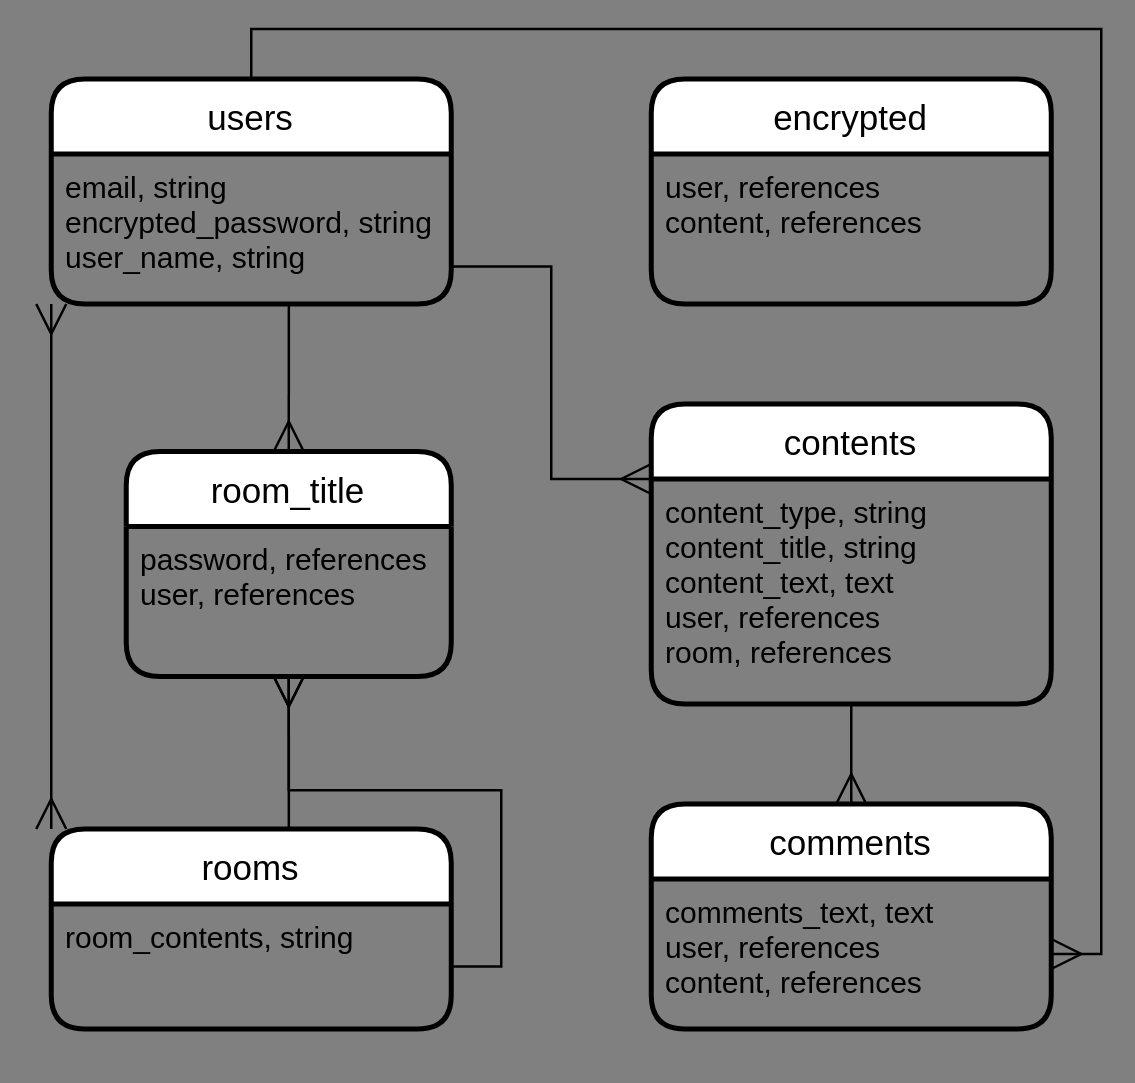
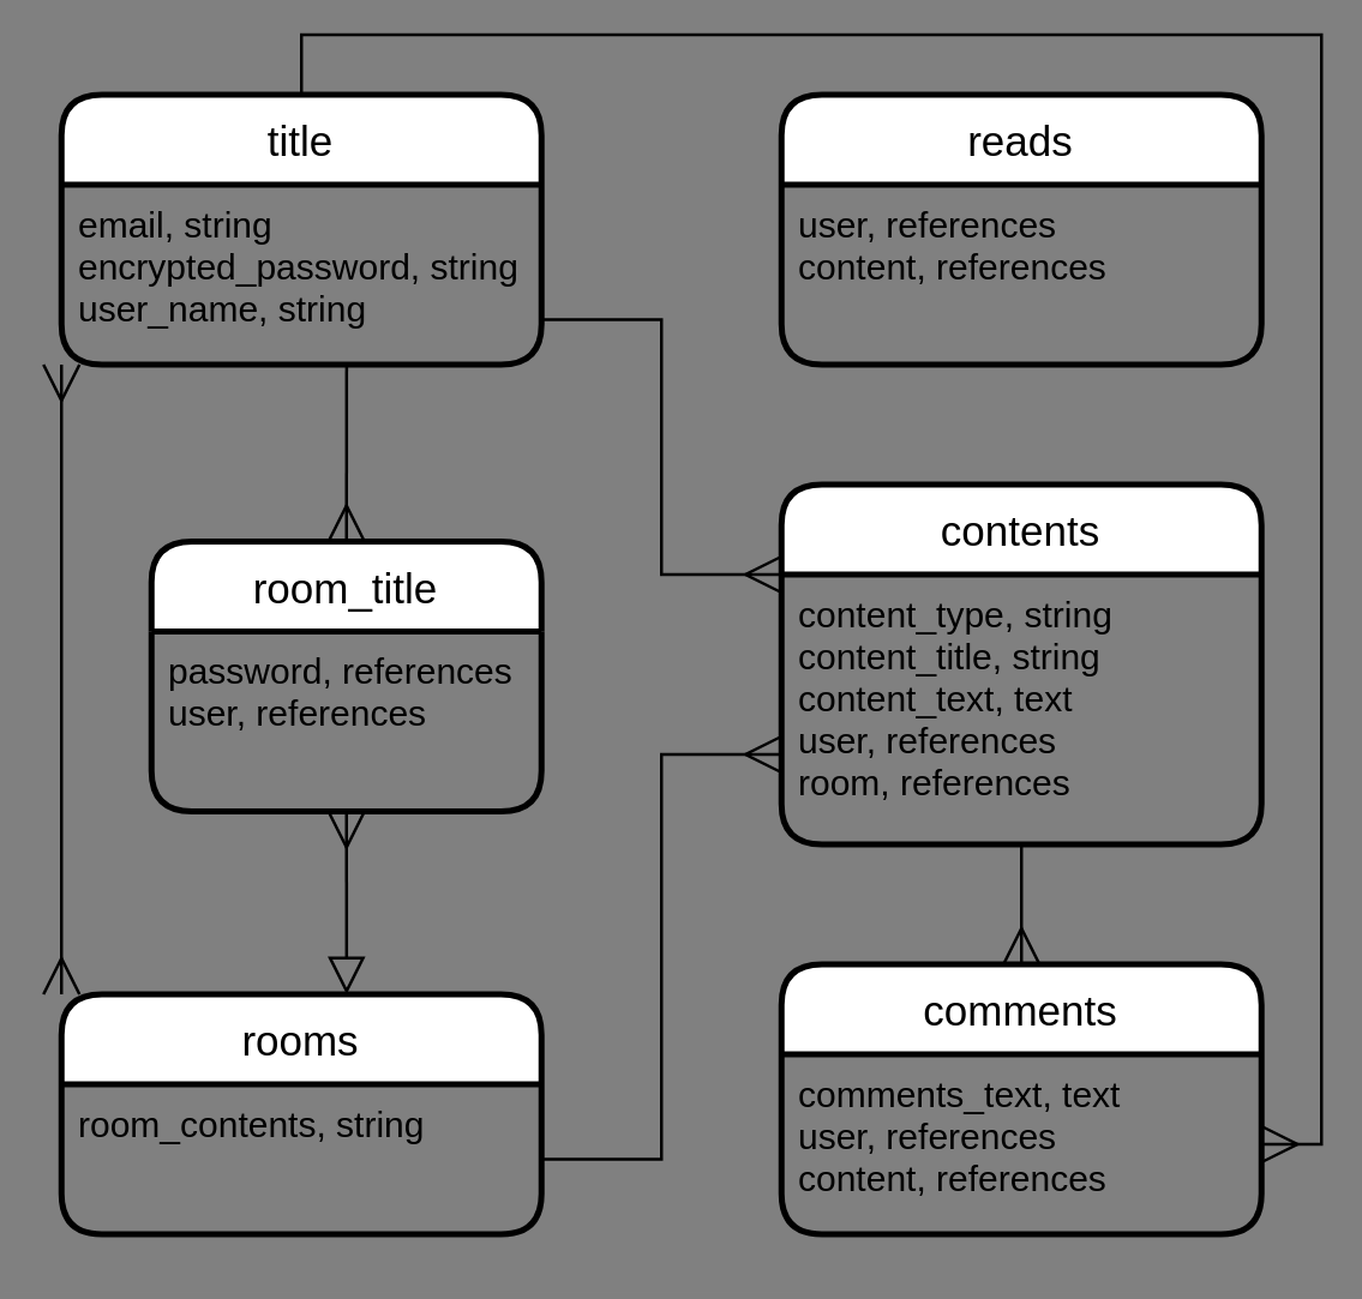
  <mxCell id="0" />
  <mxCell id="1" parent="0" />
  <mxCell id="2" style="edgeStyle=orthogonalEdgeStyle;rounded=0;orthogonalLoop=1;jettySize=auto;html=1;exitX=0.5;exitY=0;exitDx=0;exitDy=0;entryX=1;entryY=0.5;entryDx=0;entryDy=0;endArrow=ERmany;endFill=0;startSize=10;endSize=10;" parent="1" source="3" target="20" edge="1"><mxGeometry relative="1" as="geometry" /></mxCell>
- <mxCell id="3" value="users" style="swimlane;childLayout=stackLayout;horizontal=1;startSize=30;horizontalStack=0;rounded=1;fontSize=14;fontStyle=0;strokeWidth=2;resizeParent=0;resizeLast=1;shadow=0;dashed=0;align=center;" parent="1" vertex="1"><mxGeometry x="20" y="20" width="160" height="90" as="geometry" /></mxCell>
+ <mxCell id="3" value="title" style="swimlane;childLayout=stackLayout;horizontal=1;startSize=30;horizontalStack=0;rounded=1;fontSize=14;fontStyle=0;strokeWidth=2;resizeParent=0;resizeLast=1;shadow=0;dashed=0;align=center;" parent="1" vertex="1"><mxGeometry x="20" y="20" width="160" height="90" as="geometry" /></mxCell>
  <mxCell id="4" value="email, string&#10;encrypted_password, string&#10;user_name, string" style="align=left;strokeColor=none;fillColor=none;spacingLeft=4;fontSize=12;verticalAlign=top;resizable=0;rotatable=0;part=1;" parent="3" vertex="1"><mxGeometry y="30" width="160" height="60" as="geometry" /></mxCell>
  <mxCell id="5" style="edgeStyle=orthogonalEdgeStyle;rounded=0;orthogonalLoop=1;jettySize=auto;html=1;exitX=0.5;exitY=0;exitDx=0;exitDy=0;entryX=0.594;entryY=1;entryDx=0;entryDy=0;entryPerimeter=0;startArrow=ERmany;startFill=0;endArrow=none;endFill=0;endSize=10;startSize=10;" parent="1" source="6" target="4" edge="1"><mxGeometry relative="1" as="geometry" /></mxCell>
  <mxCell id="6" value="room_title" style="swimlane;childLayout=stackLayout;horizontal=1;startSize=30;horizontalStack=0;rounded=1;fontSize=14;fontStyle=0;strokeWidth=2;resizeParent=0;resizeLast=1;shadow=0;dashed=0;align=center;" parent="1" vertex="1"><mxGeometry x="50" y="169" width="130" height="90" as="geometry" /></mxCell>
  <mxCell id="7" value="password, references&#10;user, references" style="align=left;strokeColor=none;fillColor=none;spacingLeft=4;fontSize=12;verticalAlign=top;resizable=0;rotatable=0;part=1;" parent="6" vertex="1"><mxGeometry y="30" width="130" height="60" as="geometry" /></mxCell>
  <mxCell id="8" value="rooms" style="swimlane;childLayout=stackLayout;horizontal=1;startSize=30;horizontalStack=0;rounded=1;fontSize=14;fontStyle=0;strokeWidth=2;resizeParent=0;resizeLast=1;shadow=0;dashed=0;align=center;" parent="1" vertex="1"><mxGeometry x="20" y="320" width="160" height="80" as="geometry" /></mxCell>
  <mxCell id="9" value="room_contents, string&#10;" style="align=left;strokeColor=none;fillColor=none;spacingLeft=4;fontSize=12;verticalAlign=top;resizable=0;rotatable=0;part=1;" parent="8" vertex="1"><mxGeometry y="30" width="160" height="50" as="geometry" /></mxCell>
- <mxCell id="10" value="encrypted" style="swimlane;childLayout=stackLayout;horizontal=1;startSize=30;horizontalStack=0;rounded=1;fontSize=14;fontStyle=0;strokeWidth=2;resizeParent=0;resizeLast=1;shadow=0;dashed=0;align=center;" parent="1" vertex="1"><mxGeometry x="260" y="20" width="160" height="90" as="geometry" /></mxCell>
+ <mxCell id="10" value="reads" style="swimlane;childLayout=stackLayout;horizontal=1;startSize=30;horizontalStack=0;rounded=1;fontSize=14;fontStyle=0;strokeWidth=2;resizeParent=0;resizeLast=1;shadow=0;dashed=0;align=center;" parent="1" vertex="1"><mxGeometry x="260" y="20" width="160" height="90" as="geometry" /></mxCell>
  <mxCell id="11" value="user, references&#10;content, references" style="align=left;strokeColor=none;fillColor=none;spacingLeft=4;fontSize=12;verticalAlign=top;resizable=0;rotatable=0;part=1;" parent="10" vertex="1"><mxGeometry y="30" width="160" height="60" as="geometry" /></mxCell>
  <mxCell id="12" style="edgeStyle=orthogonalEdgeStyle;rounded=0;orthogonalLoop=1;jettySize=auto;html=1;exitX=0;exitY=1;exitDx=0;exitDy=0;entryX=0;entryY=0;entryDx=0;entryDy=0;endArrow=ERmany;endFill=0;endSize=10;targetPerimeterSpacing=0;startSize=10;startArrow=ERmany;startFill=0;" parent="1" source="4" target="8" edge="1"><mxGeometry relative="1" as="geometry" /></mxCell>
- <mxCell id="13" style="edgeStyle=orthogonalEdgeStyle;rounded=0;orthogonalLoop=1;jettySize=auto;html=1;exitX=0.5;exitY=1;exitDx=0;exitDy=0;entryX=0.594;entryY=0;entryDx=0;entryDy=0;entryPerimeter=0;startArrow=ERmany;startFill=0;endArrow=none;endFill=0;endSize=10;startSize=10;" parent="1" source="7" target="8" edge="1"><mxGeometry relative="1" as="geometry" /></mxCell>
+ <mxCell id="13" style="edgeStyle=orthogonalEdgeStyle;rounded=0;orthogonalLoop=1;jettySize=auto;html=1;exitX=0.5;exitY=1;exitDx=0;exitDy=0;entryX=0.594;entryY=0;entryDx=0;entryDy=0;entryPerimeter=0;startArrow=ERmany;startFill=0;endArrow=block;endFill=0;endSize=10;startSize=10;" parent="1" source="7" target="8" edge="1"><mxGeometry relative="1" as="geometry" /></mxCell>
  <mxCell id="14" value="contents" style="swimlane;childLayout=stackLayout;horizontal=1;startSize=30;horizontalStack=0;rounded=1;fontSize=14;fontStyle=0;strokeWidth=2;resizeParent=0;resizeLast=1;shadow=0;dashed=0;align=center;" parent="1" vertex="1"><mxGeometry x="260" y="150" width="160" height="120" as="geometry" /></mxCell>
  <mxCell id="15" value="content_type, string&#10;content_title, string&#10;content_text, text&#10;user, references&#10;room, references" style="align=left;strokeColor=none;fillColor=none;spacingLeft=4;fontSize=12;verticalAlign=top;resizable=0;rotatable=0;part=1;" parent="14" vertex="1"><mxGeometry y="30" width="160" height="90" as="geometry" /></mxCell>
  <mxCell id="16" style="edgeStyle=orthogonalEdgeStyle;rounded=0;orthogonalLoop=1;jettySize=auto;html=1;exitX=0.5;exitY=1;exitDx=0;exitDy=0;" parent="14" source="15" target="15" edge="1"><mxGeometry relative="1" as="geometry" /></mxCell>
  <mxCell id="17" style="edgeStyle=orthogonalEdgeStyle;rounded=0;orthogonalLoop=1;jettySize=auto;html=1;exitX=1;exitY=0.75;exitDx=0;exitDy=0;entryX=0;entryY=0.25;entryDx=0;entryDy=0;endSize=10;startSize=10;endArrow=ERmany;endFill=0;" parent="1" source="4" target="14" edge="1"><mxGeometry relative="1" as="geometry" /></mxCell>
- <mxCell id="18" style="edgeStyle=orthogonalEdgeStyle;rounded=0;orthogonalLoop=1;jettySize=auto;html=1;exitX=1;exitY=0.5;exitDx=0;exitDy=0;endSize=10;startSize=10;endArrow=ERmany;endFill=0;" parent="1" source="9" target="7" edge="1"><mxGeometry relative="1" as="geometry" /></mxCell>
+ <mxCell id="18" style="edgeStyle=orthogonalEdgeStyle;rounded=0;orthogonalLoop=1;jettySize=auto;html=1;exitX=1;exitY=0.5;exitDx=0;exitDy=0;entryX=0;entryY=0.75;entryDx=0;entryDy=0;endSize=10;startSize=10;endArrow=ERmany;endFill=0;" parent="1" source="9" target="14" edge="1"><mxGeometry relative="1" as="geometry" /></mxCell>
  <mxCell id="19" value="comments" style="swimlane;childLayout=stackLayout;horizontal=1;startSize=30;horizontalStack=0;rounded=1;fontSize=14;fontStyle=0;strokeWidth=2;resizeParent=0;resizeLast=1;shadow=0;dashed=0;align=center;" parent="1" vertex="1"><mxGeometry x="260" y="310" width="160" height="90" as="geometry" /></mxCell>
  <mxCell id="20" value="comments_text, text&#10;user, references&#10;content, references" style="align=left;strokeColor=none;fillColor=none;spacingLeft=4;fontSize=12;verticalAlign=top;resizable=0;rotatable=0;part=1;" parent="19" vertex="1"><mxGeometry y="30" width="160" height="60" as="geometry" /></mxCell>
  <mxCell id="21" style="edgeStyle=orthogonalEdgeStyle;rounded=0;orthogonalLoop=1;jettySize=auto;html=1;exitX=0.5;exitY=1;exitDx=0;exitDy=0;entryX=0.5;entryY=0;entryDx=0;entryDy=0;endSize=10;startSize=10;endArrow=ERmany;endFill=0;" parent="1" source="15" target="19" edge="1"><mxGeometry relative="1" as="geometry" /></mxCell>
